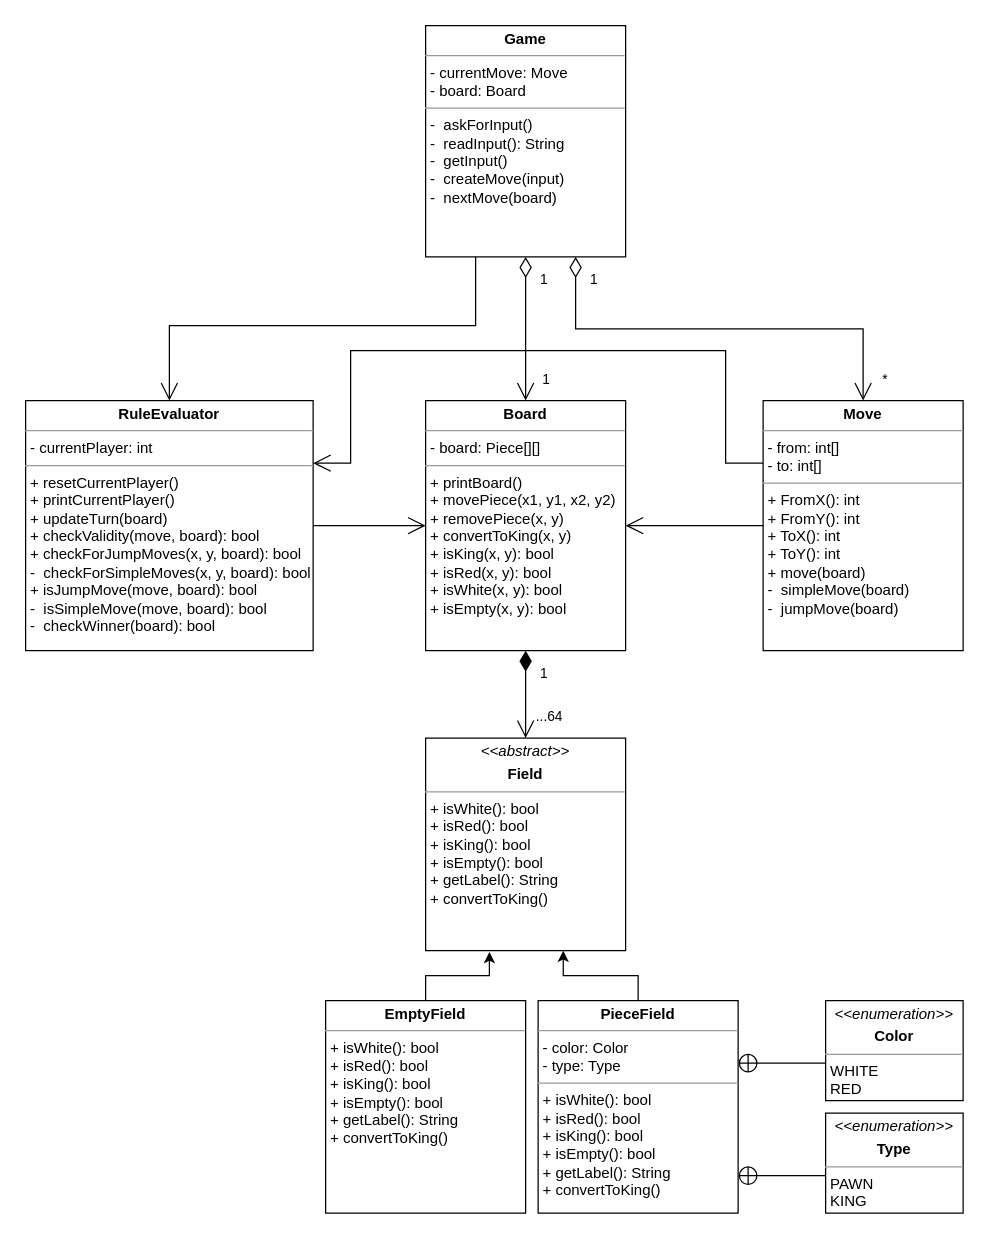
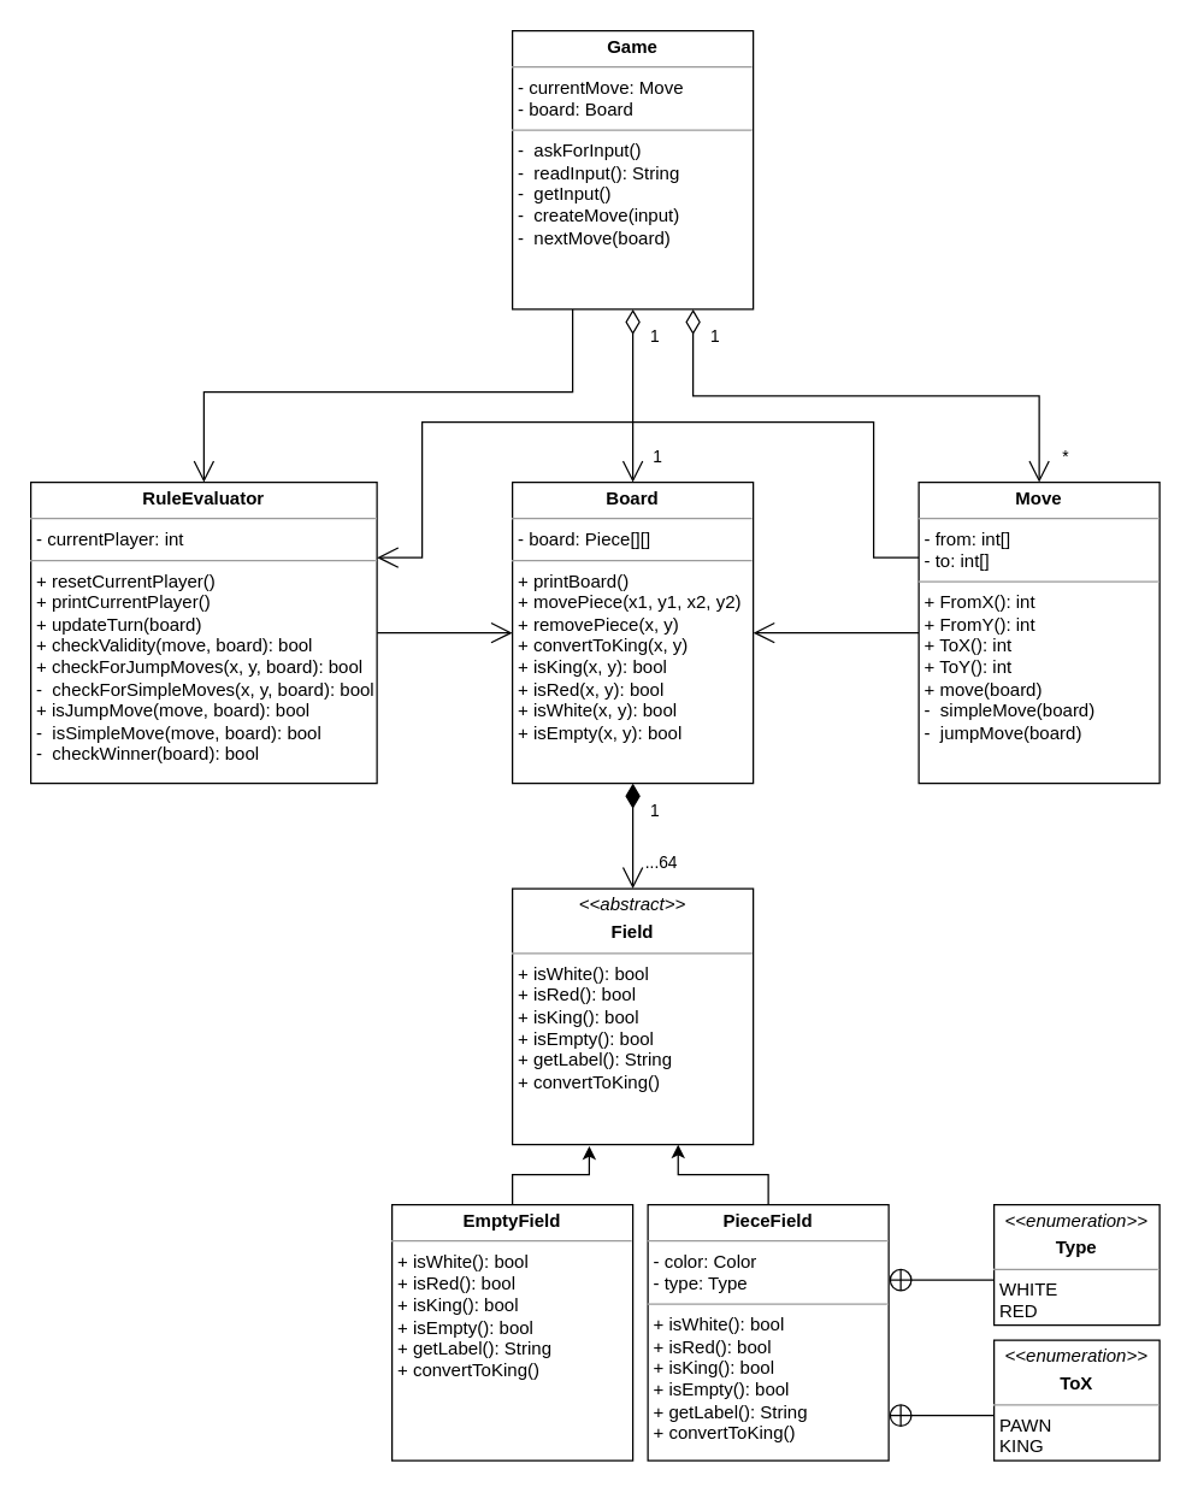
  <mxCell id="0" />
  <mxCell id="1" parent="0" />
  <mxCell id="2" value="&lt;p style=&quot;margin: 0px ; margin-top: 4px ; text-align: center&quot;&gt;&lt;b&gt;Board&lt;/b&gt;&lt;/p&gt;&lt;hr size=&quot;1&quot;&gt;&lt;p style=&quot;margin: 0px ; margin-left: 4px&quot;&gt;- board: Piece[][]&lt;/p&gt;&lt;hr size=&quot;1&quot;&gt;&lt;p style=&quot;margin: 0px ; margin-left: 4px&quot;&gt;&lt;span&gt;+ printBoard()&lt;/span&gt;&lt;br&gt;&lt;/p&gt;&lt;p style=&quot;margin: 0px ; margin-left: 4px&quot;&gt;+ movePiece(x1, y1, x2, y2)&lt;/p&gt;&lt;p style=&quot;margin: 0px ; margin-left: 4px&quot;&gt;+ removePiece(x, y)&lt;/p&gt;&lt;p style=&quot;margin: 0px ; margin-left: 4px&quot;&gt;+ convertToKing(x, y)&lt;/p&gt;&lt;p style=&quot;margin: 0px ; margin-left: 4px&quot;&gt;+ isKing(x, y): bool&lt;/p&gt;&lt;p style=&quot;margin: 0px ; margin-left: 4px&quot;&gt;+ isRed(x, y): bool&lt;/p&gt;&lt;p style=&quot;margin: 0px ; margin-left: 4px&quot;&gt;+ isWhite(x, y): bool&lt;/p&gt;&lt;p style=&quot;margin: 0px ; margin-left: 4px&quot;&gt;+ isEmpty(x, y): bool&lt;/p&gt;&lt;p style=&quot;margin: 0px ; margin-left: 4px&quot;&gt;&lt;br&gt;&lt;/p&gt;" style="verticalAlign=top;align=left;overflow=fill;fontSize=12;fontFamily=Helvetica;html=1;" parent="1" vertex="1"><mxGeometry x="340" y="320" width="160" height="200" as="geometry" /></mxCell>
  <mxCell id="3" value="&lt;p style=&quot;margin: 0px ; margin-top: 4px ; text-align: center&quot;&gt;&lt;b&gt;Game&lt;/b&gt;&lt;/p&gt;&lt;hr size=&quot;1&quot;&gt;&lt;p style=&quot;margin: 0px ; margin-left: 4px&quot;&gt;- currentMove: Move&lt;/p&gt;&lt;p style=&quot;margin: 0px ; margin-left: 4px&quot;&gt;- board: Board&lt;/p&gt;&lt;hr size=&quot;1&quot;&gt;&lt;p style=&quot;margin: 0px ; margin-left: 4px&quot;&gt;- &amp;nbsp;askForInput()&lt;/p&gt;&lt;p style=&quot;margin: 0px ; margin-left: 4px&quot;&gt;- &amp;nbsp;readInput(): String&lt;/p&gt;&lt;p style=&quot;margin: 0px ; margin-left: 4px&quot;&gt;- &amp;nbsp;getInput()&lt;/p&gt;&lt;p style=&quot;margin: 0px ; margin-left: 4px&quot;&gt;- &amp;nbsp;createMove(input)&lt;/p&gt;&lt;p style=&quot;margin: 0px ; margin-left: 4px&quot;&gt;- &amp;nbsp;nextMove(board)&lt;/p&gt;&lt;p style=&quot;margin: 0px ; margin-left: 4px&quot;&gt;&lt;br&gt;&lt;/p&gt;&lt;p style=&quot;margin: 0px ; margin-left: 4px&quot;&gt;&lt;br&gt;&lt;/p&gt;" style="verticalAlign=top;align=left;overflow=fill;fontSize=12;fontFamily=Helvetica;html=1;" parent="1" vertex="1"><mxGeometry x="340" y="20" width="160" height="185" as="geometry" /></mxCell>
  <mxCell id="4" style="edgeStyle=orthogonalEdgeStyle;rounded=0;orthogonalLoop=1;jettySize=auto;html=1;exitX=1;exitY=0.5;exitDx=0;exitDy=0;entryX=0;entryY=0.5;entryDx=0;entryDy=0;startArrow=none;startFill=0;endArrow=open;endFill=0;endSize=12;" parent="1" source="5" target="2" edge="1"><mxGeometry relative="1" as="geometry" /></mxCell>
  <mxCell id="5" value="&lt;p style=&quot;margin: 0px ; margin-top: 4px ; text-align: center&quot;&gt;&lt;b&gt;RuleEvaluator&lt;/b&gt;&lt;/p&gt;&lt;hr size=&quot;1&quot;&gt;&lt;p style=&quot;margin: 0px ; margin-left: 4px&quot;&gt;- currentPlayer: int&lt;/p&gt;&lt;hr size=&quot;1&quot;&gt;&lt;p style=&quot;margin: 0px ; margin-left: 4px&quot;&gt;+ resetCurrentPlayer()&lt;/p&gt;&lt;p style=&quot;margin: 0px ; margin-left: 4px&quot;&gt;+ printCurrentPlayer()&lt;/p&gt;&lt;p style=&quot;margin: 0px ; margin-left: 4px&quot;&gt;+ updateTurn(board)&lt;/p&gt;&lt;p style=&quot;margin: 0px ; margin-left: 4px&quot;&gt;+ checkValidity(move, board): bool&lt;/p&gt;&lt;p style=&quot;margin: 0px ; margin-left: 4px&quot;&gt;+ checkForJumpMoves(x, y, board): bool&lt;/p&gt;&lt;p style=&quot;margin: 0px ; margin-left: 4px&quot;&gt;- &amp;nbsp;checkForSimpleMoves(x, y, board): bool&lt;/p&gt;&lt;p style=&quot;margin: 0px ; margin-left: 4px&quot;&gt;+ isJumpMove(move, board): bool&lt;/p&gt;&lt;p style=&quot;margin: 0px ; margin-left: 4px&quot;&gt;- &amp;nbsp;isSimpleMove(move, board): bool&lt;/p&gt;&lt;p style=&quot;margin: 0px ; margin-left: 4px&quot;&gt;- &amp;nbsp;checkWinner(board): bool&lt;/p&gt;" style="verticalAlign=top;align=left;overflow=fill;fontSize=12;fontFamily=Helvetica;html=1;fillColor=default;strokeColor=default;fontColor=default;" parent="1" vertex="1"><mxGeometry x="20" y="320" width="230" height="200" as="geometry" /></mxCell>
  <mxCell id="6" style="edgeStyle=orthogonalEdgeStyle;rounded=0;orthogonalLoop=1;jettySize=auto;html=1;exitX=0;exitY=0.5;exitDx=0;exitDy=0;entryX=1;entryY=0.5;entryDx=0;entryDy=0;startArrow=none;startFill=0;endArrow=open;endFill=0;endSize=12;startSize=14;" parent="1" source="8" target="2" edge="1"><mxGeometry relative="1" as="geometry" /></mxCell>
  <mxCell id="7" style="edgeStyle=orthogonalEdgeStyle;rounded=0;orthogonalLoop=1;jettySize=auto;html=1;exitX=0;exitY=0.25;exitDx=0;exitDy=0;entryX=1;entryY=0.25;entryDx=0;entryDy=0;startArrow=none;startFill=0;endArrow=open;endFill=0;endSize=12;" parent="1" source="8" target="5" edge="1"><mxGeometry relative="1" as="geometry"><Array as="points"><mxPoint x="580" y="370" /><mxPoint x="580" y="280" /><mxPoint x="280" y="280" /><mxPoint x="280" y="370" /></Array></mxGeometry></mxCell>
  <mxCell id="8" value="&lt;p style=&quot;margin: 0px ; margin-top: 4px ; text-align: center&quot;&gt;&lt;b&gt;Move&lt;/b&gt;&lt;/p&gt;&lt;hr size=&quot;1&quot;&gt;&lt;p style=&quot;margin: 0px ; margin-left: 4px&quot;&gt;- from: int[]&lt;/p&gt;&lt;p style=&quot;margin: 0px ; margin-left: 4px&quot;&gt;- to: int[]&lt;/p&gt;&lt;hr size=&quot;1&quot;&gt;&lt;p style=&quot;margin: 0px ; margin-left: 4px&quot;&gt;+ FromX(): int&lt;/p&gt;&lt;p style=&quot;margin: 0px ; margin-left: 4px&quot;&gt;+ FromY(): int&lt;/p&gt;&lt;p style=&quot;margin: 0px ; margin-left: 4px&quot;&gt;+ ToX(): int&lt;/p&gt;&lt;p style=&quot;margin: 0px ; margin-left: 4px&quot;&gt;+ ToY(): int&lt;/p&gt;&lt;p style=&quot;margin: 0px ; margin-left: 4px&quot;&gt;+ move(board)&lt;/p&gt;&lt;p style=&quot;margin: 0px ; margin-left: 4px&quot;&gt;- &amp;nbsp;simpleMove(board)&lt;/p&gt;&lt;p style=&quot;margin: 0px ; margin-left: 4px&quot;&gt;- &amp;nbsp;jumpMove(board)&lt;/p&gt;&lt;p style=&quot;margin: 0px ; margin-left: 4px&quot;&gt;&lt;br&gt;&lt;/p&gt;" style="verticalAlign=top;align=left;overflow=fill;fontSize=12;fontFamily=Helvetica;html=1;" parent="1" vertex="1"><mxGeometry x="610" y="320" width="160" height="200" as="geometry" /></mxCell>
  <mxCell id="9" value="&lt;p style=&quot;margin: 4px 0px 0px ; text-align: center&quot;&gt;&lt;i&gt;&amp;lt;&amp;lt;abstract&amp;gt;&amp;gt;&lt;/i&gt;&lt;/p&gt;&lt;p style=&quot;margin: 4px 0px 0px ; text-align: center&quot;&gt;&lt;b&gt;Field&lt;/b&gt;&lt;/p&gt;&lt;hr size=&quot;1&quot;&gt;&lt;p style=&quot;margin: 0px 0px 0px 4px&quot;&gt;+ isWhite(): bool&lt;/p&gt;&lt;p style=&quot;margin: 0px ; margin-left: 4px&quot;&gt;+ isRed(): bool&lt;/p&gt;&lt;p style=&quot;margin: 0px ; margin-left: 4px&quot;&gt;+ isKing(): bool&lt;/p&gt;&lt;p style=&quot;margin: 0px ; margin-left: 4px&quot;&gt;+ isEmpty(): bool&lt;/p&gt;&lt;p style=&quot;margin: 0px 0px 0px 4px&quot;&gt;+ getLabel(): String&lt;/p&gt;&lt;p style=&quot;margin: 0px 0px 0px 4px&quot;&gt;+ convertToKing()&lt;/p&gt;" style="verticalAlign=top;align=left;overflow=fill;fontSize=12;fontFamily=Helvetica;html=1;fillColor=default;strokeColor=default;fontColor=default;" parent="1" vertex="1"><mxGeometry x="340" y="590" width="160" height="170" as="geometry" /></mxCell>
  <mxCell id="10" value="" style="endArrow=open;html=1;endSize=12;startArrow=diamondThin;startSize=14;startFill=0;edgeStyle=orthogonalEdgeStyle;rounded=0;exitX=0.5;exitY=1;exitDx=0;exitDy=0;entryX=0.5;entryY=0;entryDx=0;entryDy=0;" parent="1" source="3" target="2" edge="1"><mxGeometry relative="1" as="geometry"><mxPoint x="410" y="240" as="sourcePoint" /><mxPoint x="580" y="240" as="targetPoint" /></mxGeometry></mxCell>
  <mxCell id="11" value="1" style="edgeLabel;resizable=0;html=1;align=left;verticalAlign=top;" parent="10" connectable="0" vertex="1"><mxGeometry x="-1" relative="1" as="geometry"><mxPoint x="10" y="5" as="offset" /></mxGeometry></mxCell>
  <mxCell id="12" value="1" style="edgeLabel;resizable=0;html=1;align=right;verticalAlign=top;" parent="10" connectable="0" vertex="1"><mxGeometry x="1" relative="1" as="geometry"><mxPoint x="20" y="-30" as="offset" /></mxGeometry></mxCell>
  <mxCell id="13" value="" style="endArrow=open;html=1;endSize=12;startArrow=diamondThin;startSize=14;startFill=0;edgeStyle=orthogonalEdgeStyle;rounded=0;exitX=0.75;exitY=1;exitDx=0;exitDy=0;entryX=0.5;entryY=0;entryDx=0;entryDy=0;" parent="1" source="3" target="8" edge="1"><mxGeometry relative="1" as="geometry"><mxPoint x="430" y="215" as="sourcePoint" /><mxPoint x="430" y="330" as="targetPoint" /></mxGeometry></mxCell>
  <mxCell id="14" value="1" style="edgeLabel;resizable=0;html=1;align=left;verticalAlign=top;" parent="13" connectable="0" vertex="1"><mxGeometry x="-1" relative="1" as="geometry"><mxPoint x="10" y="5" as="offset" /></mxGeometry></mxCell>
  <mxCell id="15" value="*" style="edgeLabel;resizable=0;html=1;align=right;verticalAlign=top;" parent="13" connectable="0" vertex="1"><mxGeometry x="1" relative="1" as="geometry"><mxPoint x="20" y="-30" as="offset" /></mxGeometry></mxCell>
  <mxCell id="16" value="" style="endArrow=open;endFill=1;endSize=12;html=1;rounded=0;exitX=0.25;exitY=1;exitDx=0;exitDy=0;entryX=0.5;entryY=0;entryDx=0;entryDy=0;" parent="1" source="3" target="5" edge="1"><mxGeometry width="160" relative="1" as="geometry"><mxPoint x="360" y="270" as="sourcePoint" /><mxPoint x="520" y="270" as="targetPoint" /><Array as="points"><mxPoint x="380" y="260" /><mxPoint x="135" y="260" /></Array></mxGeometry></mxCell>
  <mxCell id="17" value="" style="endArrow=open;html=1;endSize=12;startArrow=diamondThin;startSize=14;startFill=1;edgeStyle=orthogonalEdgeStyle;rounded=0;exitX=0.5;exitY=1;exitDx=0;exitDy=0;entryX=0.5;entryY=0;entryDx=0;entryDy=0;" parent="1" source="2" target="9" edge="1"><mxGeometry relative="1" as="geometry"><mxPoint x="430" y="560" as="sourcePoint" /><mxPoint x="430" y="675" as="targetPoint" /></mxGeometry></mxCell>
  <mxCell id="18" value="1" style="edgeLabel;resizable=0;html=1;align=left;verticalAlign=top;" parent="17" connectable="0" vertex="1"><mxGeometry x="-1" relative="1" as="geometry"><mxPoint x="10" y="5" as="offset" /></mxGeometry></mxCell>
  <mxCell id="19" value="...64" style="edgeLabel;resizable=0;html=1;align=right;verticalAlign=top;" parent="17" connectable="0" vertex="1"><mxGeometry x="1" relative="1" as="geometry"><mxPoint x="30" y="-30" as="offset" /></mxGeometry></mxCell>
- <mxCell id="20" value="&lt;p style=&quot;margin: 0px ; margin-top: 4px ; text-align: center&quot;&gt;&lt;i&gt;&amp;lt;&amp;lt;enumeration&amp;gt;&amp;gt;&lt;/i&gt;&lt;/p&gt;&lt;p style=&quot;margin: 0px ; margin-top: 4px ; text-align: center&quot;&gt;&lt;b&gt;Color&lt;/b&gt;&lt;/p&gt;&lt;hr size=&quot;1&quot;&gt;&lt;p style=&quot;margin: 0px ; margin-left: 4px&quot;&gt;WHITE&lt;br&gt;&lt;/p&gt;&lt;p style=&quot;margin: 0px ; margin-left: 4px&quot;&gt;RED&lt;/p&gt;" style="verticalAlign=top;align=left;overflow=fill;fontSize=12;fontFamily=Helvetica;html=1;fillColor=default;strokeColor=default;fontColor=default;" parent="1" vertex="1"><mxGeometry x="660" y="800" width="110" height="80" as="geometry" /></mxCell>
- <mxCell id="21" value="&lt;p style=&quot;margin: 0px ; margin-top: 4px ; text-align: center&quot;&gt;&lt;i&gt;&amp;lt;&amp;lt;enumeration&amp;gt;&amp;gt;&lt;/i&gt;&lt;/p&gt;&lt;p style=&quot;margin: 0px ; margin-top: 4px ; text-align: center&quot;&gt;&lt;b&gt;Type&lt;/b&gt;&lt;/p&gt;&lt;hr size=&quot;1&quot;&gt;&lt;p style=&quot;margin: 0px ; margin-left: 4px&quot;&gt;PAWN&lt;br&gt;&lt;/p&gt;&lt;p style=&quot;margin: 0px ; margin-left: 4px&quot;&gt;KING&lt;/p&gt;" style="verticalAlign=top;align=left;overflow=fill;fontSize=12;fontFamily=Helvetica;html=1;" parent="1" vertex="1"><mxGeometry x="660" y="890" width="110" height="80" as="geometry" /></mxCell>
+ <mxCell id="20" value="&lt;p style=&quot;margin: 0px ; margin-top: 4px ; text-align: center&quot;&gt;&lt;i&gt;&amp;lt;&amp;lt;enumeration&amp;gt;&amp;gt;&lt;/i&gt;&lt;/p&gt;&lt;p style=&quot;margin: 0px ; margin-top: 4px ; text-align: center&quot;&gt;&lt;b&gt;Type&lt;/b&gt;&lt;/p&gt;&lt;hr size=&quot;1&quot;&gt;&lt;p style=&quot;margin: 0px ; margin-left: 4px&quot;&gt;WHITE&lt;br&gt;&lt;/p&gt;&lt;p style=&quot;margin: 0px ; margin-left: 4px&quot;&gt;RED&lt;/p&gt;" style="verticalAlign=top;align=left;overflow=fill;fontSize=12;fontFamily=Helvetica;html=1;fillColor=default;strokeColor=default;fontColor=default;" parent="1" vertex="1"><mxGeometry x="660" y="800" width="110" height="80" as="geometry" /></mxCell>
+ <mxCell id="21" value="&lt;p style=&quot;margin: 0px ; margin-top: 4px ; text-align: center&quot;&gt;&lt;i&gt;&amp;lt;&amp;lt;enumeration&amp;gt;&amp;gt;&lt;/i&gt;&lt;/p&gt;&lt;p style=&quot;margin: 0px ; margin-top: 4px ; text-align: center&quot;&gt;&lt;b&gt;ToX&lt;/b&gt;&lt;/p&gt;&lt;hr size=&quot;1&quot;&gt;&lt;p style=&quot;margin: 0px ; margin-left: 4px&quot;&gt;PAWN&lt;br&gt;&lt;/p&gt;&lt;p style=&quot;margin: 0px ; margin-left: 4px&quot;&gt;KING&lt;/p&gt;" style="verticalAlign=top;align=left;overflow=fill;fontSize=12;fontFamily=Helvetica;html=1;" parent="1" vertex="1"><mxGeometry x="660" y="890" width="110" height="80" as="geometry" /></mxCell>
  <mxCell id="22" style="edgeStyle=orthogonalEdgeStyle;rounded=0;orthogonalLoop=1;jettySize=auto;html=1;entryX=0.319;entryY=1.006;entryDx=0;entryDy=0;entryPerimeter=0;fontColor=default;" edge="1" parent="1" source="23" target="9"><mxGeometry relative="1" as="geometry" /></mxCell>
  <mxCell id="23" value="&lt;p style=&quot;margin: 0px ; margin-top: 4px ; text-align: center&quot;&gt;&lt;b&gt;EmptyField&lt;/b&gt;&lt;/p&gt;&lt;hr size=&quot;1&quot;&gt;&lt;p style=&quot;margin: 0px ; margin-left: 4px&quot;&gt;+ isWhite(): bool&lt;br&gt;&lt;/p&gt;&lt;p style=&quot;margin: 0px 0px 0px 4px&quot;&gt;+ isRed(): bool&lt;/p&gt;&lt;p style=&quot;margin: 0px 0px 0px 4px&quot;&gt;+ isKing(): bool&lt;/p&gt;&lt;p style=&quot;margin: 0px 0px 0px 4px&quot;&gt;+ isEmpty(): bool&lt;/p&gt;&lt;p style=&quot;margin: 0px 0px 0px 4px&quot;&gt;+ getLabel(): String&lt;/p&gt;&lt;p style=&quot;margin: 0px 0px 0px 4px&quot;&gt;+ convertToKing()&lt;/p&gt;" style="verticalAlign=top;align=left;overflow=fill;fontSize=12;fontFamily=Helvetica;html=1;fillColor=default;strokeColor=default;fontColor=default;" vertex="1" parent="1"><mxGeometry x="260" y="800" width="160" height="170" as="geometry" /></mxCell>
  <mxCell id="24" style="edgeStyle=orthogonalEdgeStyle;rounded=0;orthogonalLoop=1;jettySize=auto;html=1;entryX=0.688;entryY=1;entryDx=0;entryDy=0;entryPerimeter=0;fontColor=default;" edge="1" parent="1" source="25" target="9"><mxGeometry relative="1" as="geometry" /></mxCell>
  <mxCell id="25" value="&lt;p style=&quot;margin: 0px ; margin-top: 4px ; text-align: center&quot;&gt;&lt;b&gt;PieceField&lt;/b&gt;&lt;/p&gt;&lt;hr size=&quot;1&quot;&gt;&lt;p style=&quot;margin: 0px ; margin-left: 4px&quot;&gt;- color: Color&lt;/p&gt;&lt;p style=&quot;margin: 0px ; margin-left: 4px&quot;&gt;- type: Type&lt;/p&gt;&lt;hr size=&quot;1&quot;&gt;&lt;p style=&quot;margin: 0px 0px 0px 4px&quot;&gt;+ isWhite(): bool&lt;br&gt;&lt;/p&gt;&lt;p style=&quot;margin: 0px 0px 0px 4px&quot;&gt;+ isRed(): bool&lt;/p&gt;&lt;p style=&quot;margin: 0px 0px 0px 4px&quot;&gt;+ isKing(): bool&lt;/p&gt;&lt;p style=&quot;margin: 0px 0px 0px 4px&quot;&gt;+ isEmpty(): bool&lt;/p&gt;&lt;p style=&quot;margin: 0px 0px 0px 4px&quot;&gt;+ getLabel(): String&lt;/p&gt;&lt;p style=&quot;margin: 0px 0px 0px 4px&quot;&gt;+ convertToKing()&lt;/p&gt;" style="verticalAlign=top;align=left;overflow=fill;fontSize=12;fontFamily=Helvetica;html=1;fillColor=default;strokeColor=default;fontColor=default;" vertex="1" parent="1"><mxGeometry x="430" y="800" width="160" height="170" as="geometry" /></mxCell>
  <mxCell id="26" value="" style="endArrow=none;startArrow=circlePlus;endFill=0;startFill=0;endSize=8;html=1;rounded=0;strokeColor=default;labelBackgroundColor=default;fontColor=default;exitX=1;exitY=0.824;exitDx=0;exitDy=0;exitPerimeter=0;" edge="1" parent="1" source="25"><mxGeometry width="160" relative="1" as="geometry"><mxPoint x="590" y="930.7" as="sourcePoint" /><mxPoint x="660" y="940" as="targetPoint" /></mxGeometry></mxCell>
  <mxCell id="27" value="" style="endArrow=none;startArrow=circlePlus;endFill=0;startFill=0;endSize=8;html=1;rounded=0;strokeColor=default;labelBackgroundColor=default;fontColor=default;exitX=1;exitY=0.824;exitDx=0;exitDy=0;exitPerimeter=0;" edge="1" parent="1"><mxGeometry width="160" relative="1" as="geometry"><mxPoint x="590" y="850.08" as="sourcePoint" /><mxPoint x="660" y="850" as="targetPoint" /></mxGeometry></mxCell>
